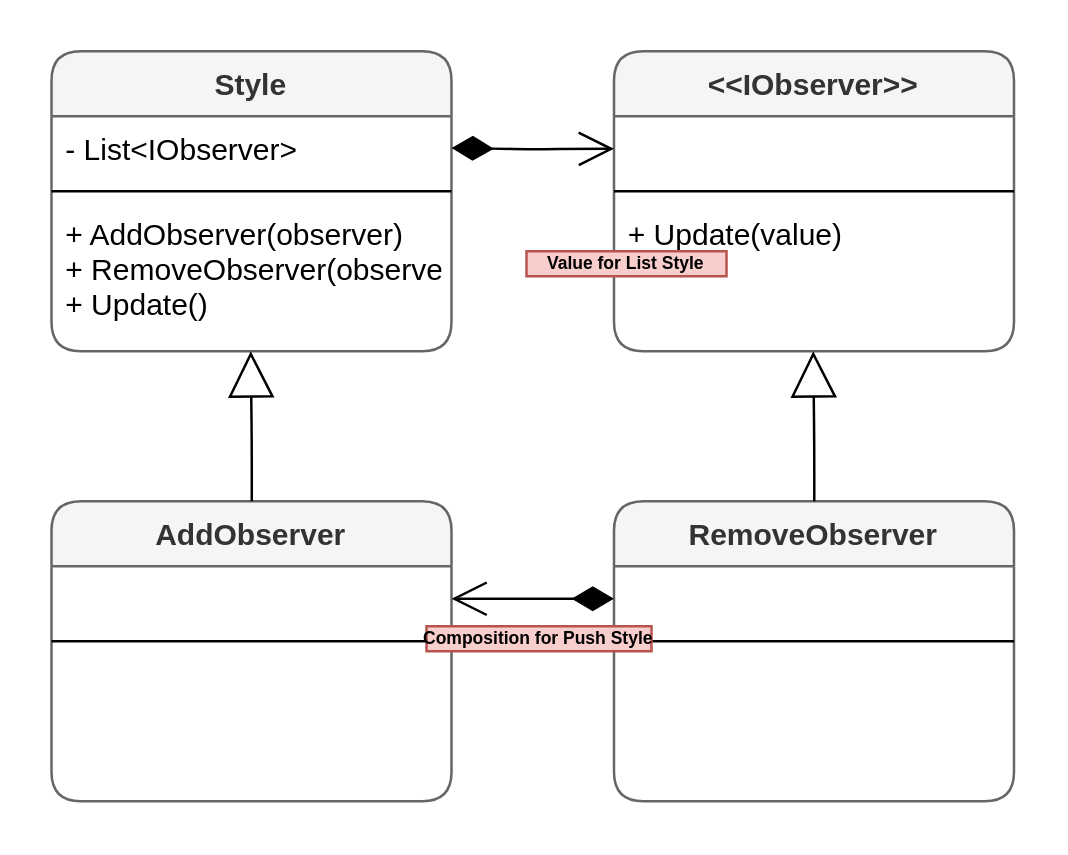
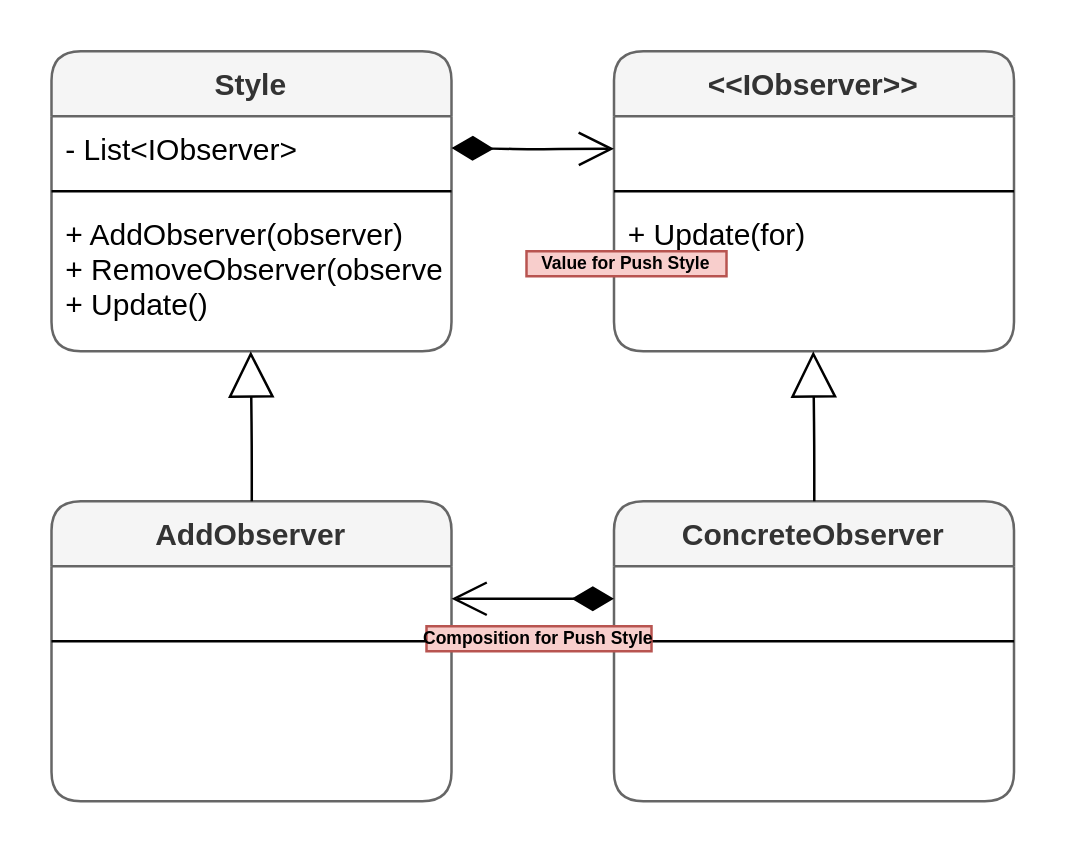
  <mxCell id="0" />
  <mxCell id="1" parent="0" />
  <mxCell id="2" value="Style" style="swimlane;fontStyle=1;align=center;verticalAlign=top;childLayout=stackLayout;horizontal=1;startSize=26;horizontalStack=0;resizeParent=1;resizeParentMax=0;resizeLast=0;collapsible=1;marginBottom=0;resizeHeight=1;rounded=1;shadow=0;sketch=0;noLabel=0;portConstraintRotation=0;expand=1;resizable=1;treeFolding=0;pointerEvents=1;deletable=1;autosize=0;container=0;swimlaneFillColor=none;fillColor=#f5f5f5;strokeColor=#666666;fontColor=#333333;" vertex="1" parent="1"><mxGeometry x="20" y="20" width="160" height="120" as="geometry"><mxRectangle x="40" y="40" width="70" height="26" as="alternateBounds" /></mxGeometry></mxCell>
  <mxCell id="3" value="- List&lt;IObserver&gt;" style="text;strokeColor=none;fillColor=none;align=left;verticalAlign=top;spacingLeft=4;spacingRight=4;overflow=hidden;rotatable=0;points=[[0,0.5],[1,0.5]];portConstraint=eastwest;" vertex="1" parent="2"><mxGeometry y="26" width="160" height="26" as="geometry" /></mxCell>
  <mxCell id="4" value="" style="line;strokeWidth=1;fillColor=none;align=left;verticalAlign=middle;spacingTop=-1;spacingLeft=3;spacingRight=3;rotatable=0;labelPosition=right;points=[];portConstraint=eastwest;" vertex="1" parent="2"><mxGeometry y="52" width="160" height="8" as="geometry" /></mxCell>
  <mxCell id="5" value="+ AddObserver(observer)&#10;+ RemoveObserver(observer)&#10;+ Update()" style="text;strokeColor=none;fillColor=none;align=left;verticalAlign=top;spacingLeft=4;spacingRight=4;overflow=hidden;rotatable=0;points=[[0,0.5],[1,0.5]];portConstraint=eastwest;" vertex="1" parent="2"><mxGeometry y="60" width="160" height="60" as="geometry" /></mxCell>
  <mxCell id="6" value="&lt;&lt;IObserver&gt;&gt;" style="swimlane;fontStyle=1;align=center;verticalAlign=top;childLayout=stackLayout;horizontal=1;startSize=26;horizontalStack=0;resizeParent=1;resizeParentMax=0;resizeLast=0;collapsible=1;marginBottom=0;resizeHeight=1;rounded=1;shadow=0;sketch=0;noLabel=0;portConstraintRotation=0;expand=1;resizable=1;treeFolding=0;pointerEvents=1;deletable=1;autosize=0;container=0;swimlaneFillColor=none;fillColor=#f5f5f5;strokeColor=#666666;fontColor=#333333;" vertex="1" parent="1"><mxGeometry x="245" y="20" width="160" height="120" as="geometry"><mxRectangle x="40" y="40" width="70" height="26" as="alternateBounds" /></mxGeometry></mxCell>
  <mxCell id="7" value=" " style="text;strokeColor=none;fillColor=none;align=left;verticalAlign=top;spacingLeft=4;spacingRight=4;overflow=hidden;rotatable=0;points=[[0,0.5],[1,0.5]];portConstraint=eastwest;" vertex="1" parent="6"><mxGeometry y="26" width="160" height="26" as="geometry" /></mxCell>
  <mxCell id="8" value="" style="endArrow=open;html=1;endSize=12;startArrow=diamondThin;startSize=14;startFill=1;edgeStyle=orthogonalEdgeStyle;align=left;verticalAlign=bottom;entryX=0;entryY=0.5;entryDx=0;entryDy=0;" edge="1" parent="6" target="7"><mxGeometry x="-1" y="3" relative="1" as="geometry"><mxPoint x="-65" y="38.71" as="sourcePoint" /><mxPoint x="95" y="38.71" as="targetPoint" /></mxGeometry></mxCell>
  <mxCell id="9" value="" style="line;strokeWidth=1;fillColor=none;align=left;verticalAlign=middle;spacingTop=-1;spacingLeft=3;spacingRight=3;rotatable=0;labelPosition=right;points=[];portConstraint=eastwest;" vertex="1" parent="6"><mxGeometry y="52" width="160" height="8" as="geometry" /></mxCell>
- <mxCell id="10" value="+ Update(value)" style="text;strokeColor=none;fillColor=none;align=left;verticalAlign=top;spacingLeft=4;spacingRight=4;overflow=hidden;rotatable=0;points=[[0,0.5],[1,0.5]];portConstraint=eastwest;" vertex="1" parent="6"><mxGeometry y="60" width="160" height="60" as="geometry" /></mxCell>
- <mxCell id="11" value="RemoveObserver" style="swimlane;fontStyle=1;align=center;verticalAlign=top;childLayout=stackLayout;horizontal=1;startSize=26;horizontalStack=0;resizeParent=1;resizeParentMax=0;resizeLast=0;collapsible=1;marginBottom=0;resizeHeight=1;rounded=1;shadow=0;sketch=0;noLabel=0;portConstraintRotation=0;expand=1;resizable=1;treeFolding=0;pointerEvents=1;deletable=1;autosize=0;container=0;swimlaneFillColor=none;fillColor=#f5f5f5;strokeColor=#666666;fontColor=#333333;" vertex="1" parent="1"><mxGeometry x="245" y="200" width="160" height="120" as="geometry"><mxRectangle x="40" y="40" width="70" height="26" as="alternateBounds" /></mxGeometry></mxCell>
+ <mxCell id="10" value="+ Update(for)" style="text;strokeColor=none;fillColor=none;align=left;verticalAlign=top;spacingLeft=4;spacingRight=4;overflow=hidden;rotatable=0;points=[[0,0.5],[1,0.5]];portConstraint=eastwest;" vertex="1" parent="6"><mxGeometry y="60" width="160" height="60" as="geometry" /></mxCell>
+ <mxCell id="11" value="ConcreteObserver" style="swimlane;fontStyle=1;align=center;verticalAlign=top;childLayout=stackLayout;horizontal=1;startSize=26;horizontalStack=0;resizeParent=1;resizeParentMax=0;resizeLast=0;collapsible=1;marginBottom=0;resizeHeight=1;rounded=1;shadow=0;sketch=0;noLabel=0;portConstraintRotation=0;expand=1;resizable=1;treeFolding=0;pointerEvents=1;deletable=1;autosize=0;container=0;swimlaneFillColor=none;fillColor=#f5f5f5;strokeColor=#666666;fontColor=#333333;" vertex="1" parent="1"><mxGeometry x="245" y="200" width="160" height="120" as="geometry"><mxRectangle x="40" y="40" width="70" height="26" as="alternateBounds" /></mxGeometry></mxCell>
  <mxCell id="12" value=" " style="text;strokeColor=none;fillColor=none;align=left;verticalAlign=top;spacingLeft=4;spacingRight=4;overflow=hidden;rotatable=0;points=[[0,0.5],[1,0.5]];portConstraint=eastwest;" vertex="1" parent="11"><mxGeometry y="26" width="160" height="26" as="geometry" /></mxCell>
  <mxCell id="13" value="" style="line;strokeWidth=1;fillColor=none;align=left;verticalAlign=middle;spacingTop=-1;spacingLeft=3;spacingRight=3;rotatable=0;labelPosition=right;points=[];portConstraint=eastwest;" vertex="1" parent="11"><mxGeometry y="52" width="160" height="8" as="geometry" /></mxCell>
  <mxCell id="14" value=" " style="text;strokeColor=none;fillColor=none;align=left;verticalAlign=top;spacingLeft=4;spacingRight=4;overflow=hidden;rotatable=0;points=[[0,0.5],[1,0.5]];portConstraint=eastwest;" vertex="1" parent="11"><mxGeometry y="60" width="160" height="60" as="geometry" /></mxCell>
  <mxCell id="15" value="AddObserver" style="swimlane;fontStyle=1;align=center;verticalAlign=top;childLayout=stackLayout;horizontal=1;startSize=26;horizontalStack=0;resizeParent=1;resizeParentMax=0;resizeLast=0;collapsible=1;marginBottom=0;resizeHeight=1;rounded=1;shadow=0;sketch=0;noLabel=0;portConstraintRotation=0;expand=1;resizable=1;treeFolding=0;pointerEvents=1;deletable=1;autosize=0;container=0;swimlaneFillColor=none;fillColor=#f5f5f5;strokeColor=#666666;fontColor=#333333;" vertex="1" parent="1"><mxGeometry x="20" y="200" width="160" height="120" as="geometry"><mxRectangle x="40" y="40" width="70" height="26" as="alternateBounds" /></mxGeometry></mxCell>
  <mxCell id="16" value=" " style="text;strokeColor=none;fillColor=none;align=left;verticalAlign=top;spacingLeft=4;spacingRight=4;overflow=hidden;rotatable=0;points=[[0,0.5],[1,0.5]];portConstraint=eastwest;" vertex="1" parent="15"><mxGeometry y="26" width="160" height="26" as="geometry" /></mxCell>
  <mxCell id="17" value="" style="line;strokeWidth=1;fillColor=none;align=left;verticalAlign=middle;spacingTop=-1;spacingLeft=3;spacingRight=3;rotatable=0;labelPosition=right;points=[];portConstraint=eastwest;" vertex="1" parent="15"><mxGeometry y="52" width="160" height="8" as="geometry" /></mxCell>
  <mxCell id="18" value=" " style="text;strokeColor=none;fillColor=none;align=left;verticalAlign=top;spacingLeft=4;spacingRight=4;overflow=hidden;rotatable=0;points=[[0,0.5],[1,0.5]];portConstraint=eastwest;" vertex="1" parent="15"><mxGeometry y="60" width="160" height="60" as="geometry" /></mxCell>
  <mxCell id="19" value="" style="endArrow=block;endSize=16;endFill=0;html=1;entryX=0.485;entryY=1.051;entryDx=0;entryDy=0;entryPerimeter=0;" edge="1" parent="1"><mxGeometry width="160" relative="1" as="geometry"><mxPoint x="325.11" y="200" as="sourcePoint" /><mxPoint x="324.71" y="140" as="targetPoint" /><Array as="points"><mxPoint x="325.11" y="177.96" /></Array></mxGeometry></mxCell>
  <mxCell id="20" value="" style="endArrow=block;endSize=16;endFill=0;html=1;entryX=0.485;entryY=1.051;entryDx=0;entryDy=0;entryPerimeter=0;" edge="1" parent="1"><mxGeometry width="160" relative="1" as="geometry"><mxPoint x="100.11" y="200" as="sourcePoint" /><mxPoint x="99.71" y="140" as="targetPoint" /><Array as="points"><mxPoint x="100.11" y="177.96" /></Array></mxGeometry></mxCell>
  <mxCell id="21" value="" style="endArrow=open;html=1;endSize=12;startArrow=diamondThin;startSize=14;startFill=1;edgeStyle=orthogonalEdgeStyle;align=left;verticalAlign=bottom;entryX=1;entryY=0.5;entryDx=0;entryDy=0;exitX=0;exitY=0.5;exitDx=0;exitDy=0;" edge="1" parent="1" source="12" target="16"><mxGeometry x="-1" y="3" relative="1" as="geometry"><mxPoint x="220" y="179.71" as="sourcePoint" /><mxPoint x="285" y="180" as="targetPoint" /></mxGeometry></mxCell>
- <mxCell id="22" value="Value for List Style" style="text;align=center;fontStyle=1;verticalAlign=middle;spacingLeft=3;spacingRight=3;strokeColor=#b85450;rotatable=0;points=[[0,0.5],[1,0.5]];portConstraint=eastwest;fillColor=#f8cecc;fontSize=7;" vertex="1" parent="1"><mxGeometry x="210" y="100" width="80" height="10" as="geometry" /></mxCell>
+ <mxCell id="22" value="Value for Push Style" style="text;align=center;fontStyle=1;verticalAlign=middle;spacingLeft=3;spacingRight=3;strokeColor=#b85450;rotatable=0;points=[[0,0.5],[1,0.5]];portConstraint=eastwest;fillColor=#f8cecc;fontSize=7;" vertex="1" parent="1"><mxGeometry x="210" y="100" width="80" height="10" as="geometry" /></mxCell>
  <mxCell id="23" value="Composition for Push Style" style="text;align=center;fontStyle=1;verticalAlign=middle;spacingLeft=3;spacingRight=3;strokeColor=#b85450;rotatable=0;points=[[0,0.5],[1,0.5]];portConstraint=eastwest;fillColor=#f8cecc;fontSize=7;" vertex="1" parent="1"><mxGeometry x="170" y="250" width="90" height="10" as="geometry" /></mxCell>
